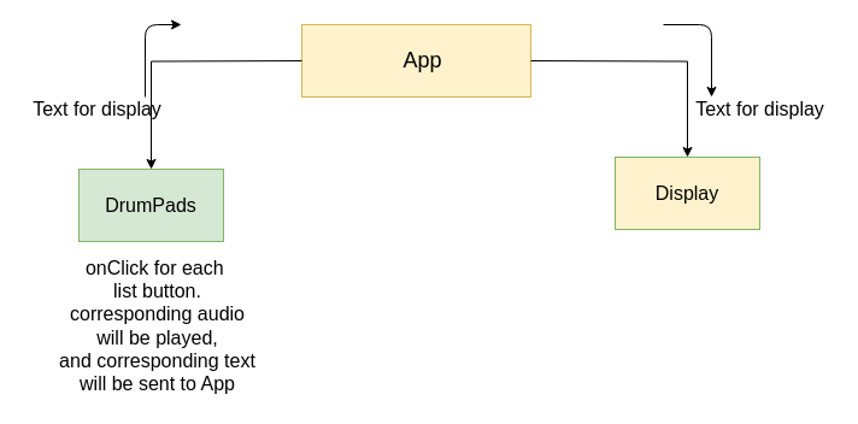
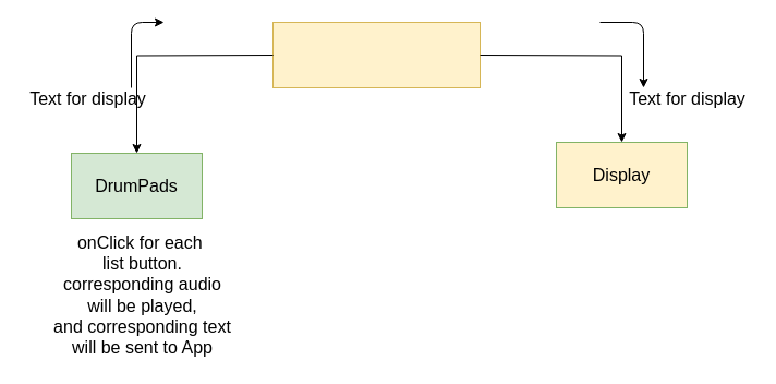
  <mxCell id="0" />
  <mxCell id="1" parent="0" />
  <mxCell id="2" value="" style="rounded=0;whiteSpace=wrap;html=1;fillColor=#fff2cc;strokeColor=#d6b656;" vertex="1" parent="1"><mxGeometry x="250" y="20" width="190" height="60" as="geometry" /></mxCell>
- <mxCell id="3" value="App" style="text;html=1;align=center;verticalAlign=middle;resizable=0;points=[];autosize=1;strokeColor=none;fontSize=18;" vertex="1" parent="1"><mxGeometry x="325" y="35" width="50" height="30" as="geometry" /></mxCell>
  <mxCell id="4" value="" style="edgeStyle=orthogonalEdgeStyle;rounded=0;orthogonalLoop=1;jettySize=auto;html=1;fontSize=18;" edge="1" parent="1" target="6"><mxGeometry relative="1" as="geometry"><mxPoint x="250" y="50" as="sourcePoint" /></mxGeometry></mxCell>
  <mxCell id="5" value="" style="edgeStyle=orthogonalEdgeStyle;rounded=0;orthogonalLoop=1;jettySize=auto;html=1;fontSize=18;" edge="1" parent="1" target="7"><mxGeometry relative="1" as="geometry"><mxPoint x="440" y="50" as="sourcePoint" /></mxGeometry></mxCell>
  <mxCell id="6" value="DrumPads" style="whiteSpace=wrap;html=1;rounded=0;fontSize=16;fillColor=#d5e8d4;strokeColor=#82b366;" vertex="1" parent="1"><mxGeometry x="65" y="140" width="120" height="60" as="geometry" /></mxCell>
  <mxCell id="7" value="Display" style="whiteSpace=wrap;html=1;rounded=0;fontSize=16;fillColor=#fff2cc;strokeColor=#82b366;" vertex="1" parent="1"><mxGeometry x="510" y="130" width="120" height="60" as="geometry" /></mxCell>
  <mxCell id="8" value="onClick for each&amp;nbsp;&lt;br&gt;list button.&lt;br&gt;corresponding audio&lt;br&gt;will be played,&lt;br&gt;and corresponding text&lt;br&gt;will be sent to App" style="text;html=1;align=center;verticalAlign=middle;resizable=0;points=[];autosize=1;strokeColor=none;fontSize=16;" vertex="1" parent="1"><mxGeometry x="40" y="210" width="180" height="120" as="geometry" /></mxCell>
  <mxCell id="9" value="Text for display" style="text;html=1;align=center;verticalAlign=middle;resizable=0;points=[];autosize=1;strokeColor=none;fontSize=16;" vertex="1" parent="1"><mxGeometry x="20" y="80" width="120" height="20" as="geometry" /></mxCell>
  <mxCell id="10" value="Text for display" style="text;html=1;align=center;verticalAlign=middle;resizable=0;points=[];autosize=1;strokeColor=none;fontSize=16;" vertex="1" parent="1"><mxGeometry x="570" y="80" width="120" height="20" as="geometry" /></mxCell>
  <mxCell id="11" value="" style="endArrow=classic;html=1;fontSize=16;" edge="1" parent="1"><mxGeometry width="50" height="50" relative="1" as="geometry"><mxPoint x="120" y="80" as="sourcePoint" /><mxPoint x="150" y="20" as="targetPoint" /><Array as="points"><mxPoint x="120" y="20" /></Array></mxGeometry></mxCell>
  <mxCell id="12" value="" style="endArrow=classic;html=1;fontSize=16;" edge="1" parent="1"><mxGeometry width="50" height="50" relative="1" as="geometry"><mxPoint x="550" y="20" as="sourcePoint" /><mxPoint x="590" y="80" as="targetPoint" /><Array as="points"><mxPoint x="590" y="20" /></Array></mxGeometry></mxCell>
